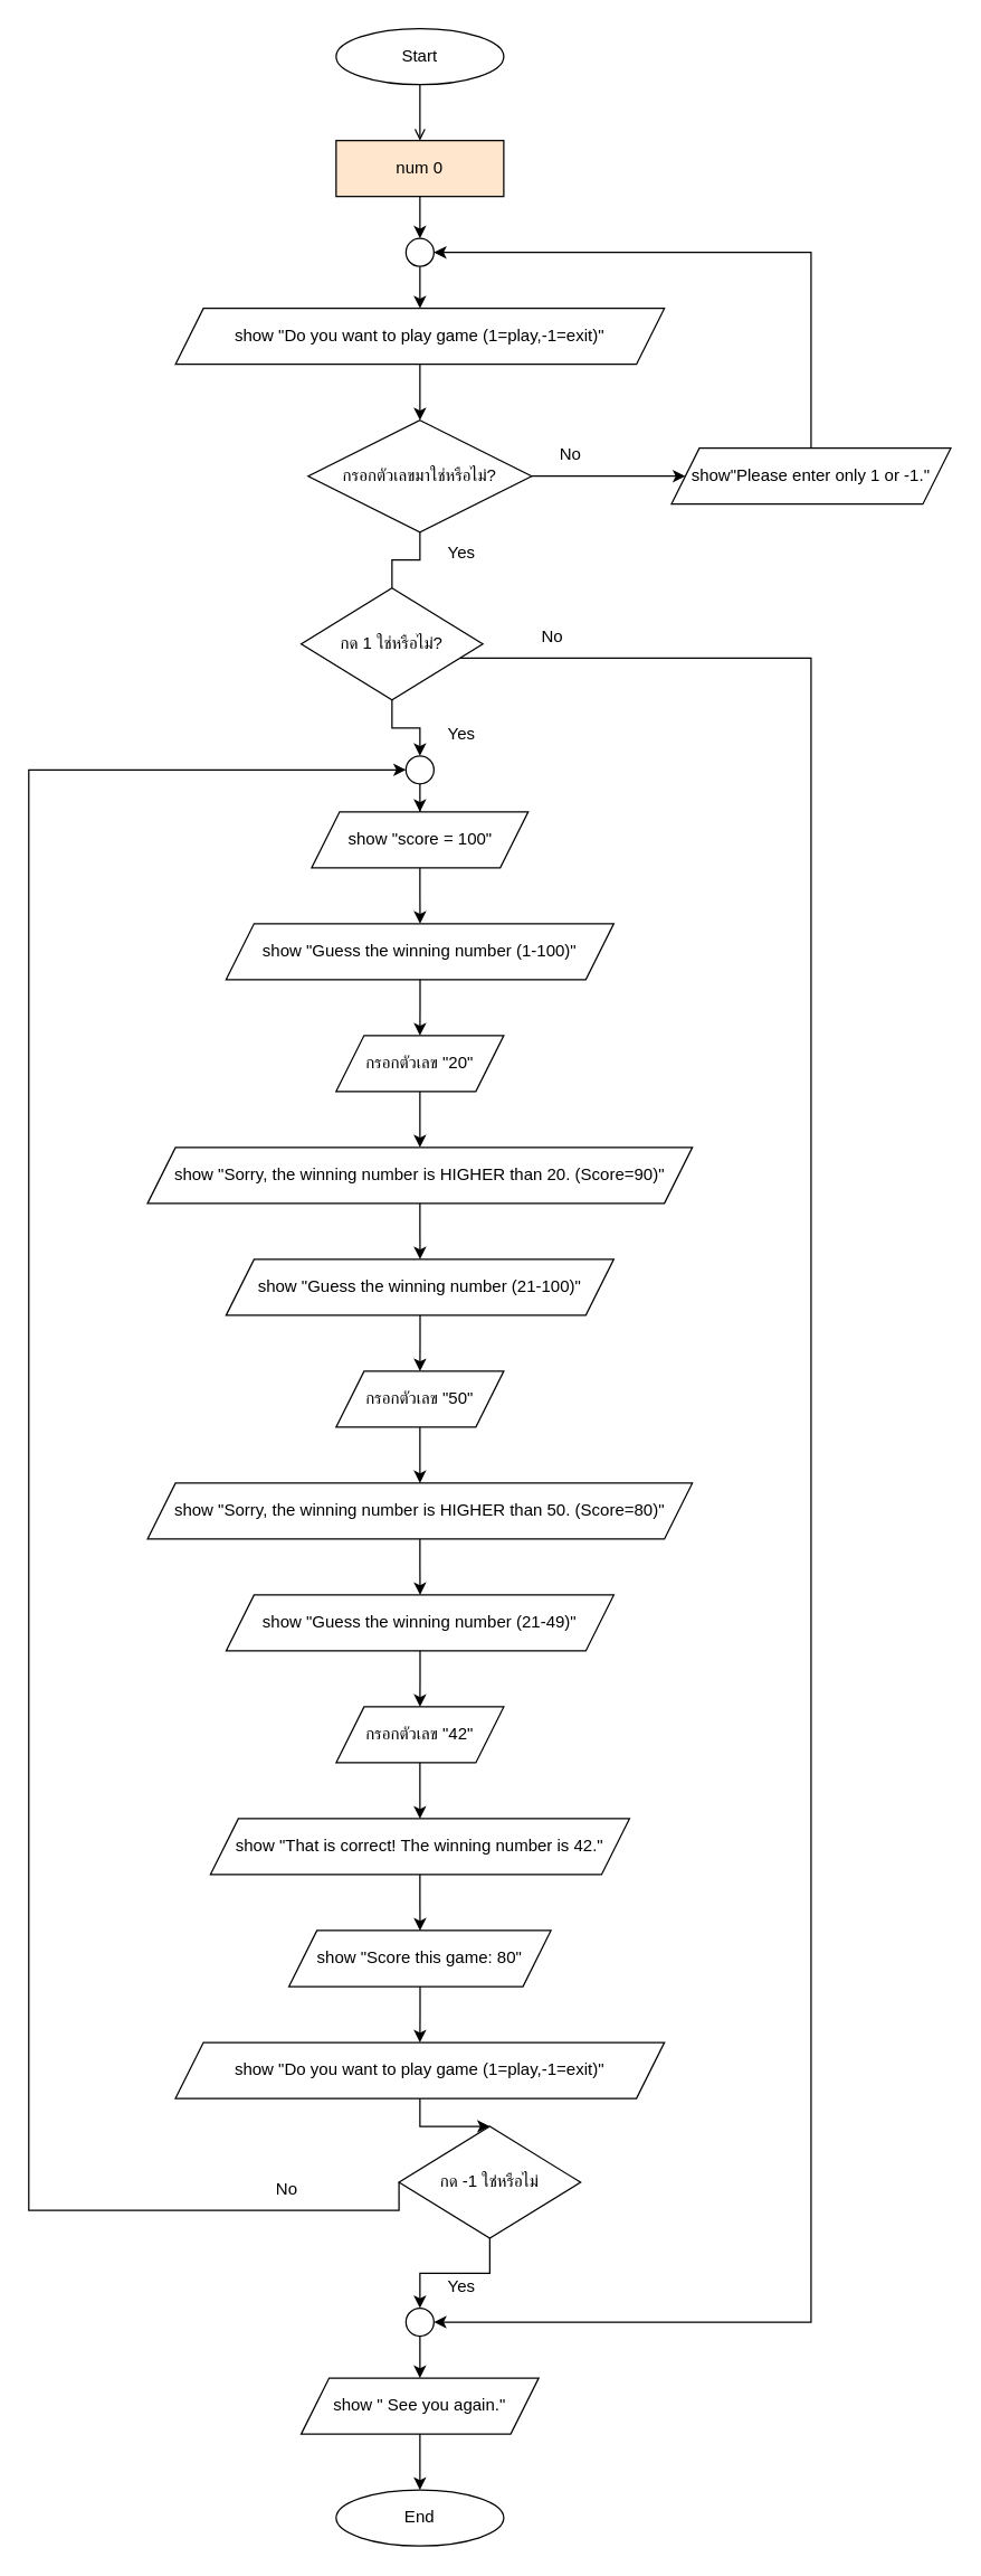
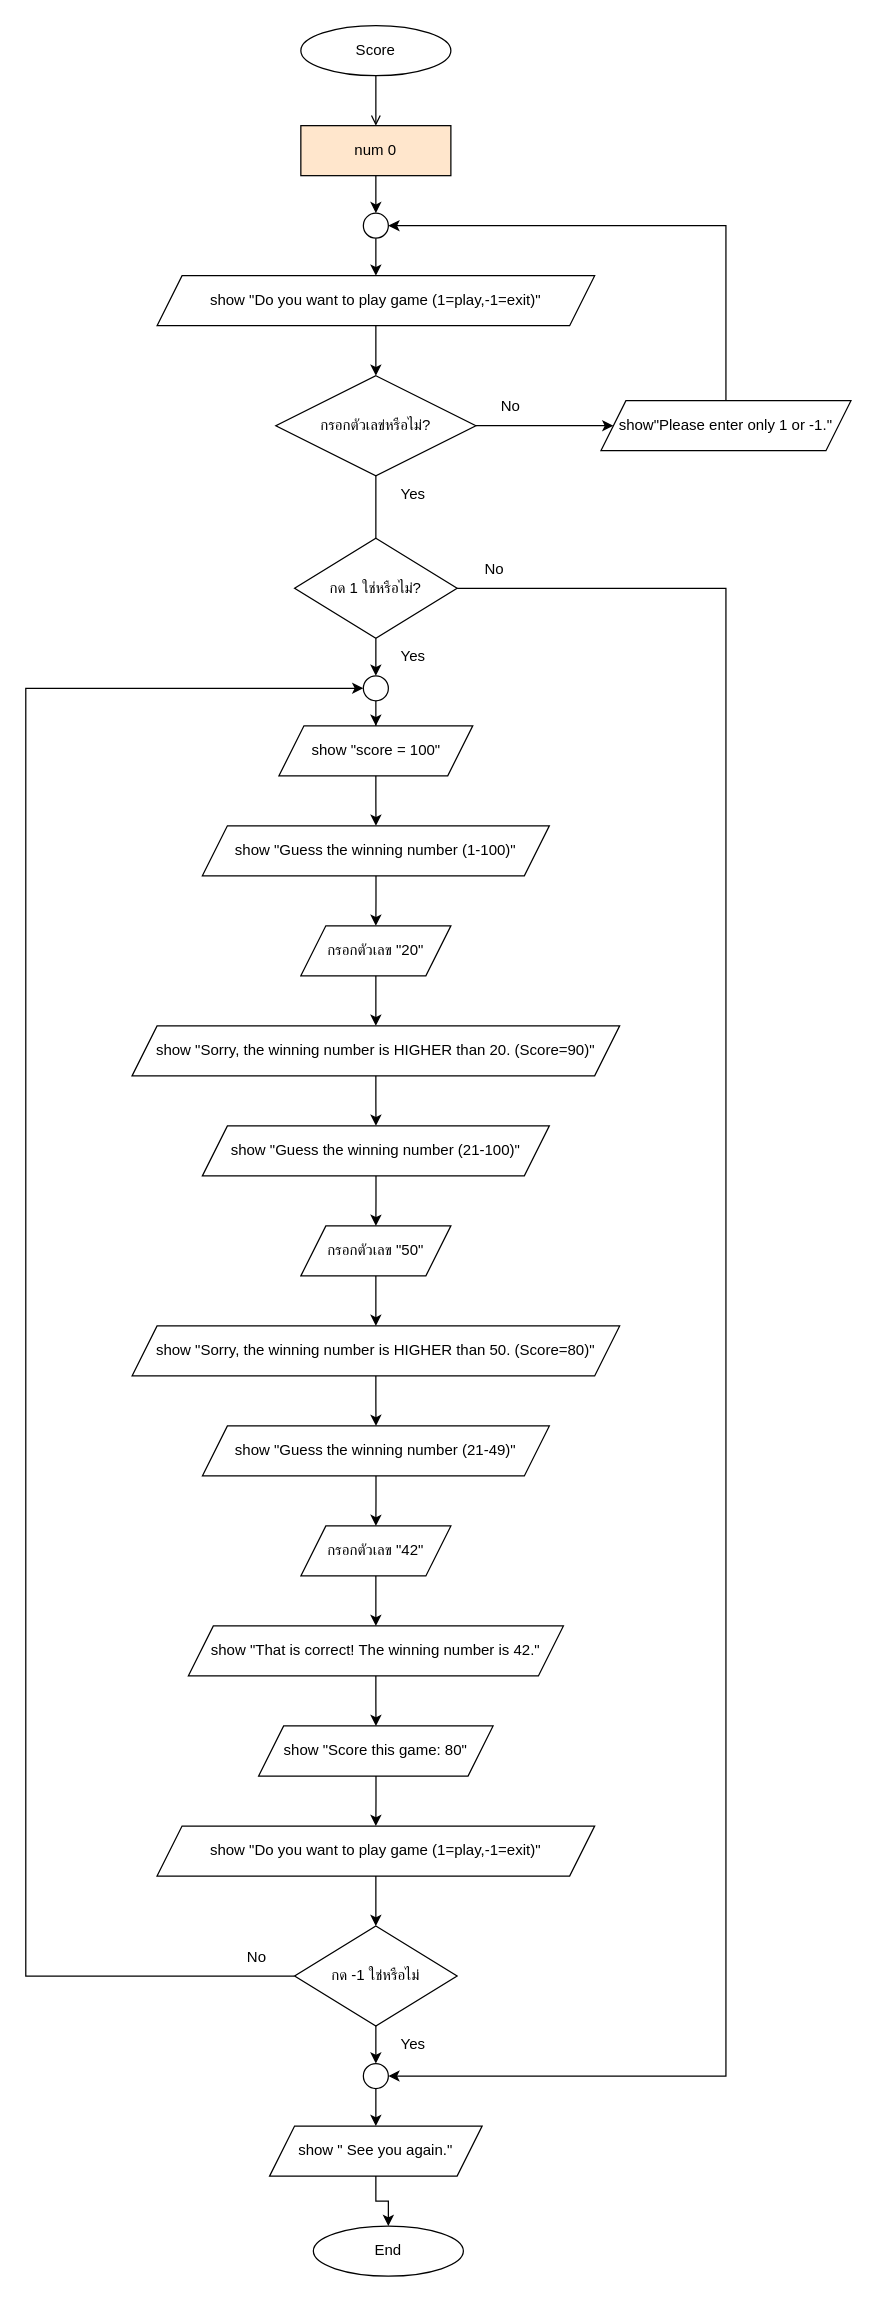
  <mxCell id="0" />
  <mxCell id="1" parent="0" />
  <mxCell id="2" style="edgeStyle=orthogonalEdgeStyle;rounded=0;orthogonalLoop=1;jettySize=auto;html=1;entryX=0.5;entryY=0;entryDx=0;entryDy=0;endArrow=open;" parent="1" source="3" target="57" edge="1"><mxGeometry relative="1" as="geometry" /></mxCell>
- <mxCell id="3" value="Start" style="ellipse;whiteSpace=wrap;html=1;" parent="1" vertex="1"><mxGeometry x="240" width="120" height="40" as="geometry" y="20" /></mxCell>
+ <mxCell id="3" value="Score" style="ellipse;whiteSpace=wrap;html=1;" parent="1" vertex="1"><mxGeometry x="240" width="120" height="40" as="geometry" y="20" /></mxCell>
  <mxCell id="4" value="" style="edgeStyle=orthogonalEdgeStyle;rounded=0;orthogonalLoop=1;jettySize=auto;html=1;" parent="1" source="5" target="47" edge="1"><mxGeometry relative="1" as="geometry" /></mxCell>
  <mxCell id="5" value="show &quot;Do you want to play game (1=play,-1=exit)&quot;" style="shape=parallelogram;perimeter=parallelogramPerimeter;whiteSpace=wrap;html=1;fixedSize=1;" parent="1" vertex="1"><mxGeometry x="125" y="220" width="350" height="40" as="geometry" /></mxCell>
  <mxCell id="6" value="" style="edgeStyle=orthogonalEdgeStyle;rounded=0;orthogonalLoop=1;jettySize=auto;html=1;" parent="1" source="8" target="42" edge="1"><mxGeometry relative="1" as="geometry" /></mxCell>
  <mxCell id="7" style="edgeStyle=orthogonalEdgeStyle;rounded=0;orthogonalLoop=1;jettySize=auto;html=1;entryX=1;entryY=0.5;entryDx=0;entryDy=0;" parent="1" source="8" target="44" edge="1"><mxGeometry relative="1" as="geometry"><mxPoint x="320" y="1660" as="targetPoint" /><Array as="points"><mxPoint x="580" y="470" /><mxPoint x="580" y="1660" /></Array></mxGeometry></mxCell>
- <mxCell id="8" value="กด 1 ใช่หรือไม่?" style="rhombus;whiteSpace=wrap;html=1;" parent="1" vertex="1"><mxGeometry x="215" y="420" width="130" height="80" as="geometry" /></mxCell>
+ <mxCell id="8" value="กด 1 ใช่หรือไม่?" style="rhombus;whiteSpace=wrap;html=1;" parent="1" vertex="1"><mxGeometry x="235" y="430" width="130" height="80" as="geometry" /></mxCell>
  <mxCell id="9" value="" style="edgeStyle=orthogonalEdgeStyle;rounded=0;orthogonalLoop=1;jettySize=auto;html=1;" parent="1" source="10" target="15" edge="1"><mxGeometry relative="1" as="geometry" /></mxCell>
  <mxCell id="10" value="show &quot;score = 100&quot;" style="shape=parallelogram;perimeter=parallelogramPerimeter;whiteSpace=wrap;html=1;fixedSize=1;" parent="1" vertex="1"><mxGeometry x="222.5" y="580" width="155" height="40" as="geometry" /></mxCell>
  <mxCell id="11" value="" style="edgeStyle=orthogonalEdgeStyle;rounded=0;orthogonalLoop=1;jettySize=auto;html=1;" parent="1" source="12" target="13" edge="1"><mxGeometry relative="1" as="geometry" /></mxCell>
  <mxCell id="12" value="show &quot;&amp;nbsp;See you again.&quot;" style="shape=parallelogram;perimeter=parallelogramPerimeter;whiteSpace=wrap;html=1;fixedSize=1;" parent="1" vertex="1"><mxGeometry x="215" y="1700" width="170" height="40" as="geometry" /></mxCell>
- <mxCell id="13" value="End" style="ellipse;whiteSpace=wrap;html=1;" parent="1" vertex="1"><mxGeometry x="240" y="1780" width="120" height="40" as="geometry" /></mxCell>
+ <mxCell id="13" value="End" style="ellipse;whiteSpace=wrap;html=1;" parent="1" vertex="1"><mxGeometry x="250" y="1780" width="120" height="40" as="geometry" /></mxCell>
  <mxCell id="14" value="" style="edgeStyle=orthogonalEdgeStyle;rounded=0;orthogonalLoop=1;jettySize=auto;html=1;" parent="1" source="15" target="17" edge="1"><mxGeometry relative="1" as="geometry" /></mxCell>
  <mxCell id="15" value="show &quot;Guess the winning number (1-100)&quot;" style="shape=parallelogram;perimeter=parallelogramPerimeter;whiteSpace=wrap;html=1;fixedSize=1;" parent="1" vertex="1"><mxGeometry x="161.25" y="660" width="277.5" height="40" as="geometry" /></mxCell>
  <mxCell id="16" value="" style="edgeStyle=orthogonalEdgeStyle;rounded=0;orthogonalLoop=1;jettySize=auto;html=1;" parent="1" source="17" target="19" edge="1"><mxGeometry relative="1" as="geometry" /></mxCell>
  <mxCell id="17" value="กรอกตัวเลข &quot;20&quot;" style="shape=parallelogram;perimeter=parallelogramPerimeter;whiteSpace=wrap;html=1;fixedSize=1;" parent="1" vertex="1"><mxGeometry x="240" y="740" width="120" height="40" as="geometry" /></mxCell>
  <mxCell id="18" value="" style="edgeStyle=orthogonalEdgeStyle;rounded=0;orthogonalLoop=1;jettySize=auto;html=1;" parent="1" source="19" target="23" edge="1"><mxGeometry relative="1" as="geometry" /></mxCell>
  <mxCell id="19" value="show &quot;Sorry, the winning number is HIGHER than 20. (Score=90)&quot;" style="shape=parallelogram;perimeter=parallelogramPerimeter;whiteSpace=wrap;html=1;fixedSize=1;" parent="1" vertex="1"><mxGeometry x="105" y="820" width="390" height="40" as="geometry" /></mxCell>
  <mxCell id="20" value="" style="edgeStyle=orthogonalEdgeStyle;rounded=0;orthogonalLoop=1;jettySize=auto;html=1;" parent="1" source="21" target="37" edge="1"><mxGeometry relative="1" as="geometry" /></mxCell>
  <mxCell id="21" value="show &quot;Score this game: 80&quot;" style="shape=parallelogram;perimeter=parallelogramPerimeter;whiteSpace=wrap;html=1;fixedSize=1;" parent="1" vertex="1"><mxGeometry x="206.25" y="1380" width="187.5" height="40" as="geometry" /></mxCell>
  <mxCell id="22" value="" style="edgeStyle=orthogonalEdgeStyle;rounded=0;orthogonalLoop=1;jettySize=auto;html=1;" parent="1" source="23" target="25" edge="1"><mxGeometry relative="1" as="geometry" /></mxCell>
  <mxCell id="23" value="show &quot;Guess the winning number (21-100)&quot;" style="shape=parallelogram;perimeter=parallelogramPerimeter;whiteSpace=wrap;html=1;fixedSize=1;" parent="1" vertex="1"><mxGeometry x="161.25" y="900" width="277.5" height="40" as="geometry" /></mxCell>
  <mxCell id="24" value="" style="edgeStyle=orthogonalEdgeStyle;rounded=0;orthogonalLoop=1;jettySize=auto;html=1;" parent="1" source="25" target="27" edge="1"><mxGeometry relative="1" as="geometry" /></mxCell>
  <mxCell id="25" value="กรอกตัวเลข &quot;50&quot;" style="shape=parallelogram;perimeter=parallelogramPerimeter;whiteSpace=wrap;html=1;fixedSize=1;" parent="1" vertex="1"><mxGeometry x="240" y="980" width="120" height="40" as="geometry" /></mxCell>
  <mxCell id="26" value="" style="edgeStyle=orthogonalEdgeStyle;rounded=0;orthogonalLoop=1;jettySize=auto;html=1;" parent="1" source="27" target="29" edge="1"><mxGeometry relative="1" as="geometry" /></mxCell>
  <mxCell id="27" value="show &quot;Sorry, the winning number is HIGHER than 50. (Score=80)&quot;" style="shape=parallelogram;perimeter=parallelogramPerimeter;whiteSpace=wrap;html=1;fixedSize=1;" parent="1" vertex="1"><mxGeometry x="105" y="1060" width="390" height="40" as="geometry" /></mxCell>
  <mxCell id="28" value="" style="edgeStyle=orthogonalEdgeStyle;rounded=0;orthogonalLoop=1;jettySize=auto;html=1;" parent="1" source="29" target="31" edge="1"><mxGeometry relative="1" as="geometry" /></mxCell>
  <mxCell id="29" value="show &quot;Guess the winning number (21-49)&quot;" style="shape=parallelogram;perimeter=parallelogramPerimeter;whiteSpace=wrap;html=1;fixedSize=1;" parent="1" vertex="1"><mxGeometry x="161.25" y="1140" width="277.5" height="40" as="geometry" /></mxCell>
  <mxCell id="30" value="" style="edgeStyle=orthogonalEdgeStyle;rounded=0;orthogonalLoop=1;jettySize=auto;html=1;" parent="1" source="31" target="35" edge="1"><mxGeometry relative="1" as="geometry" /></mxCell>
  <mxCell id="31" value="กรอกตัวเลข &quot;42&quot;" style="shape=parallelogram;perimeter=parallelogramPerimeter;whiteSpace=wrap;html=1;fixedSize=1;" parent="1" vertex="1"><mxGeometry x="240" y="1220" width="120" height="40" as="geometry" /></mxCell>
  <mxCell id="32" value="Yes" style="text;html=1;align=center;verticalAlign=middle;whiteSpace=wrap;rounded=0;" parent="1" vertex="1"><mxGeometry x="300" y="510" width="60" height="30" as="geometry" /></mxCell>
  <mxCell id="33" value="No" style="text;html=1;align=center;verticalAlign=middle;whiteSpace=wrap;rounded=0;" parent="1" vertex="1"><mxGeometry x="365" y="440" width="60" height="30" as="geometry" /></mxCell>
  <mxCell id="34" value="" style="edgeStyle=orthogonalEdgeStyle;rounded=0;orthogonalLoop=1;jettySize=auto;html=1;" parent="1" source="35" target="21" edge="1"><mxGeometry relative="1" as="geometry" /></mxCell>
  <mxCell id="35" value="show &quot;That is correct! The winning number is 42.&quot;" style="shape=parallelogram;perimeter=parallelogramPerimeter;whiteSpace=wrap;html=1;fixedSize=1;" parent="1" vertex="1"><mxGeometry x="150" y="1300" width="300" height="40" as="geometry" /></mxCell>
  <mxCell id="36" value="" style="edgeStyle=orthogonalEdgeStyle;rounded=0;orthogonalLoop=1;jettySize=auto;html=1;" parent="1" source="37" target="40" edge="1"><mxGeometry relative="1" as="geometry" /></mxCell>
  <mxCell id="37" value="show &quot;Do you want to play game (1=play,-1=exit)&quot;" style="shape=parallelogram;perimeter=parallelogramPerimeter;whiteSpace=wrap;html=1;fixedSize=1;" parent="1" vertex="1"><mxGeometry x="125" y="1460" width="350" height="40" as="geometry" /></mxCell>
  <mxCell id="38" style="edgeStyle=orthogonalEdgeStyle;rounded=0;orthogonalLoop=1;jettySize=auto;html=1;entryX=0;entryY=0.5;entryDx=0;entryDy=0;exitX=0;exitY=0.5;exitDx=0;exitDy=0;" parent="1" source="40" target="42" edge="1"><mxGeometry relative="1" as="geometry"><mxPoint x="60" y="420" as="targetPoint" /><Array as="points"><mxPoint x="20" y="1580" /><mxPoint x="20" y="550" /></Array></mxGeometry></mxCell>
  <mxCell id="39" value="" style="edgeStyle=orthogonalEdgeStyle;rounded=0;orthogonalLoop=1;jettySize=auto;html=1;" parent="1" source="40" target="44" edge="1"><mxGeometry relative="1" as="geometry" /></mxCell>
- <mxCell id="40" value="กด -1 ใช่หรือไม่" style="rhombus;whiteSpace=wrap;html=1;" parent="1" vertex="1"><mxGeometry x="285" y="1520" width="130" height="80" as="geometry" /></mxCell>
+ <mxCell id="40" value="กด -1 ใช่หรือไม่" style="rhombus;whiteSpace=wrap;html=1;" parent="1" vertex="1"><mxGeometry x="235" y="1540" width="130" height="80" as="geometry" /></mxCell>
  <mxCell id="41" style="edgeStyle=orthogonalEdgeStyle;rounded=0;orthogonalLoop=1;jettySize=auto;html=1;entryX=0.5;entryY=0;entryDx=0;entryDy=0;" parent="1" source="42" target="10" edge="1"><mxGeometry relative="1" as="geometry" /></mxCell>
  <mxCell id="42" value="" style="ellipse;whiteSpace=wrap;html=1;aspect=fixed;" parent="1" vertex="1"><mxGeometry x="290" y="540" width="20" height="20" as="geometry" /></mxCell>
  <mxCell id="43" style="edgeStyle=orthogonalEdgeStyle;rounded=0;orthogonalLoop=1;jettySize=auto;html=1;entryX=0.5;entryY=0;entryDx=0;entryDy=0;" parent="1" source="44" target="12" edge="1"><mxGeometry relative="1" as="geometry" /></mxCell>
  <mxCell id="44" value="" style="ellipse;whiteSpace=wrap;html=1;aspect=fixed;" parent="1" vertex="1"><mxGeometry x="290" y="1650" width="20" height="20" as="geometry" /></mxCell>
  <mxCell id="45" value="" style="edgeStyle=orthogonalEdgeStyle;rounded=0;orthogonalLoop=1;jettySize=auto;html=1;endArrow=none;" parent="1" source="47" target="8" edge="1"><mxGeometry relative="1" as="geometry" /></mxCell>
  <mxCell id="46" style="edgeStyle=orthogonalEdgeStyle;rounded=0;orthogonalLoop=1;jettySize=auto;html=1;entryX=0;entryY=0.5;entryDx=0;entryDy=0;" parent="1" source="47" target="51" edge="1"><mxGeometry relative="1" as="geometry" /></mxCell>
- <mxCell id="47" value="กรอกตัวเลขมาใช่หรือไม่?" style="rhombus;whiteSpace=wrap;html=1;" parent="1" vertex="1"><mxGeometry x="220" y="300" width="160" height="80" as="geometry" /></mxCell>
+ <mxCell id="47" value="กรอกตัวเลข่หรือไม่?" style="rhombus;whiteSpace=wrap;html=1;" parent="1" vertex="1"><mxGeometry x="220" y="300" width="160" height="80" as="geometry" /></mxCell>
  <mxCell id="48" value="Yes" style="text;html=1;align=center;verticalAlign=middle;whiteSpace=wrap;rounded=0;" parent="1" vertex="1"><mxGeometry x="300" y="380" width="60" height="30" as="geometry" /></mxCell>
  <mxCell id="49" value="No" style="text;html=1;align=center;verticalAlign=middle;whiteSpace=wrap;rounded=0;" parent="1" vertex="1"><mxGeometry x="377.5" y="310" width="60" height="30" as="geometry" /></mxCell>
  <mxCell id="50" style="edgeStyle=orthogonalEdgeStyle;rounded=0;orthogonalLoop=1;jettySize=auto;html=1;entryX=1;entryY=0.5;entryDx=0;entryDy=0;" parent="1" source="51" edge="1"><mxGeometry relative="1" as="geometry"><mxPoint x="310" y="180" as="targetPoint" /><Array as="points"><mxPoint x="580" y="180" /></Array></mxGeometry></mxCell>
  <mxCell id="51" value="show&quot;Please enter only 1 or -1.&quot;" style="shape=parallelogram;perimeter=parallelogramPerimeter;whiteSpace=wrap;html=1;fixedSize=1;" parent="1" vertex="1"><mxGeometry x="480" y="320" width="200" height="40" as="geometry" /></mxCell>
  <mxCell id="52" style="edgeStyle=orthogonalEdgeStyle;rounded=0;orthogonalLoop=1;jettySize=auto;html=1;entryX=0.5;entryY=0;entryDx=0;entryDy=0;" parent="1" target="5" edge="1"><mxGeometry relative="1" as="geometry"><mxPoint x="300" y="190" as="sourcePoint" /></mxGeometry></mxCell>
  <mxCell id="53" value="" style="ellipse;whiteSpace=wrap;html=1;aspect=fixed;" parent="1" vertex="1"><mxGeometry x="290" y="170" width="20" height="20" as="geometry" /></mxCell>
  <mxCell id="54" value="Yes" style="text;html=1;align=center;verticalAlign=middle;whiteSpace=wrap;rounded=0;" parent="1" vertex="1"><mxGeometry x="300" y="1620" width="60" height="30" as="geometry" /></mxCell>
  <mxCell id="55" value="No" style="text;html=1;align=center;verticalAlign=middle;whiteSpace=wrap;rounded=0;" parent="1" vertex="1"><mxGeometry x="175" y="1550" width="60" height="30" as="geometry" /></mxCell>
  <mxCell id="56" style="edgeStyle=orthogonalEdgeStyle;rounded=0;orthogonalLoop=1;jettySize=auto;html=1;entryX=0.5;entryY=0;entryDx=0;entryDy=0;" parent="1" source="57" target="53" edge="1"><mxGeometry relative="1" as="geometry" /></mxCell>
  <mxCell id="57" value="num 0" style="rounded=0;whiteSpace=wrap;html=1;fillColor=#ffe6cc;" parent="1" vertex="1"><mxGeometry x="240" y="100" width="120" height="40" as="geometry" /></mxCell>
